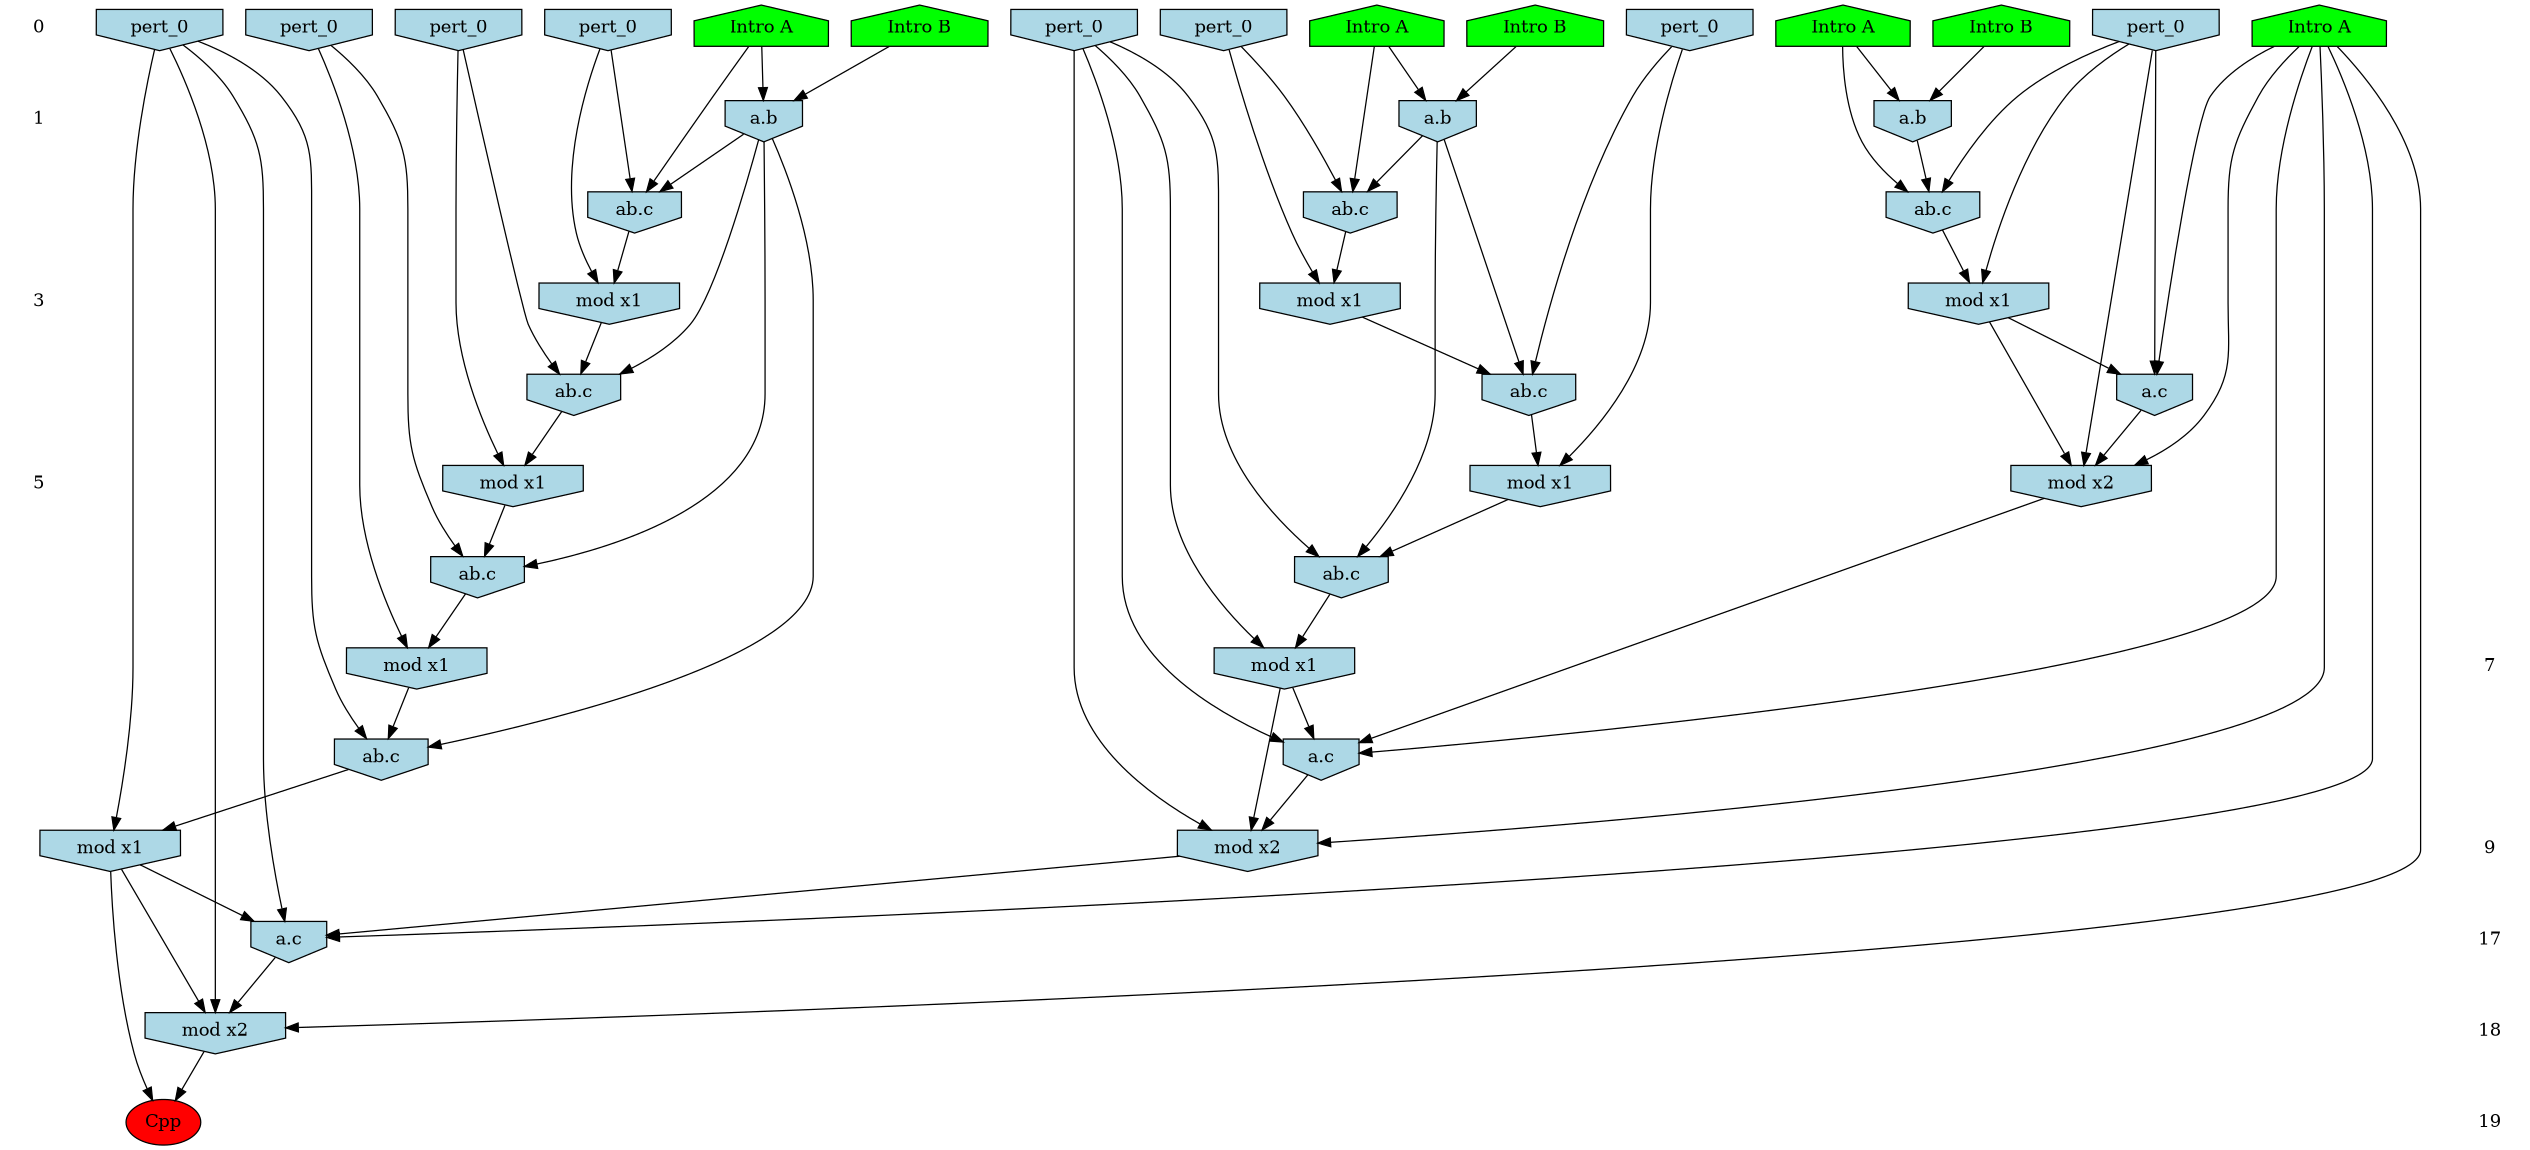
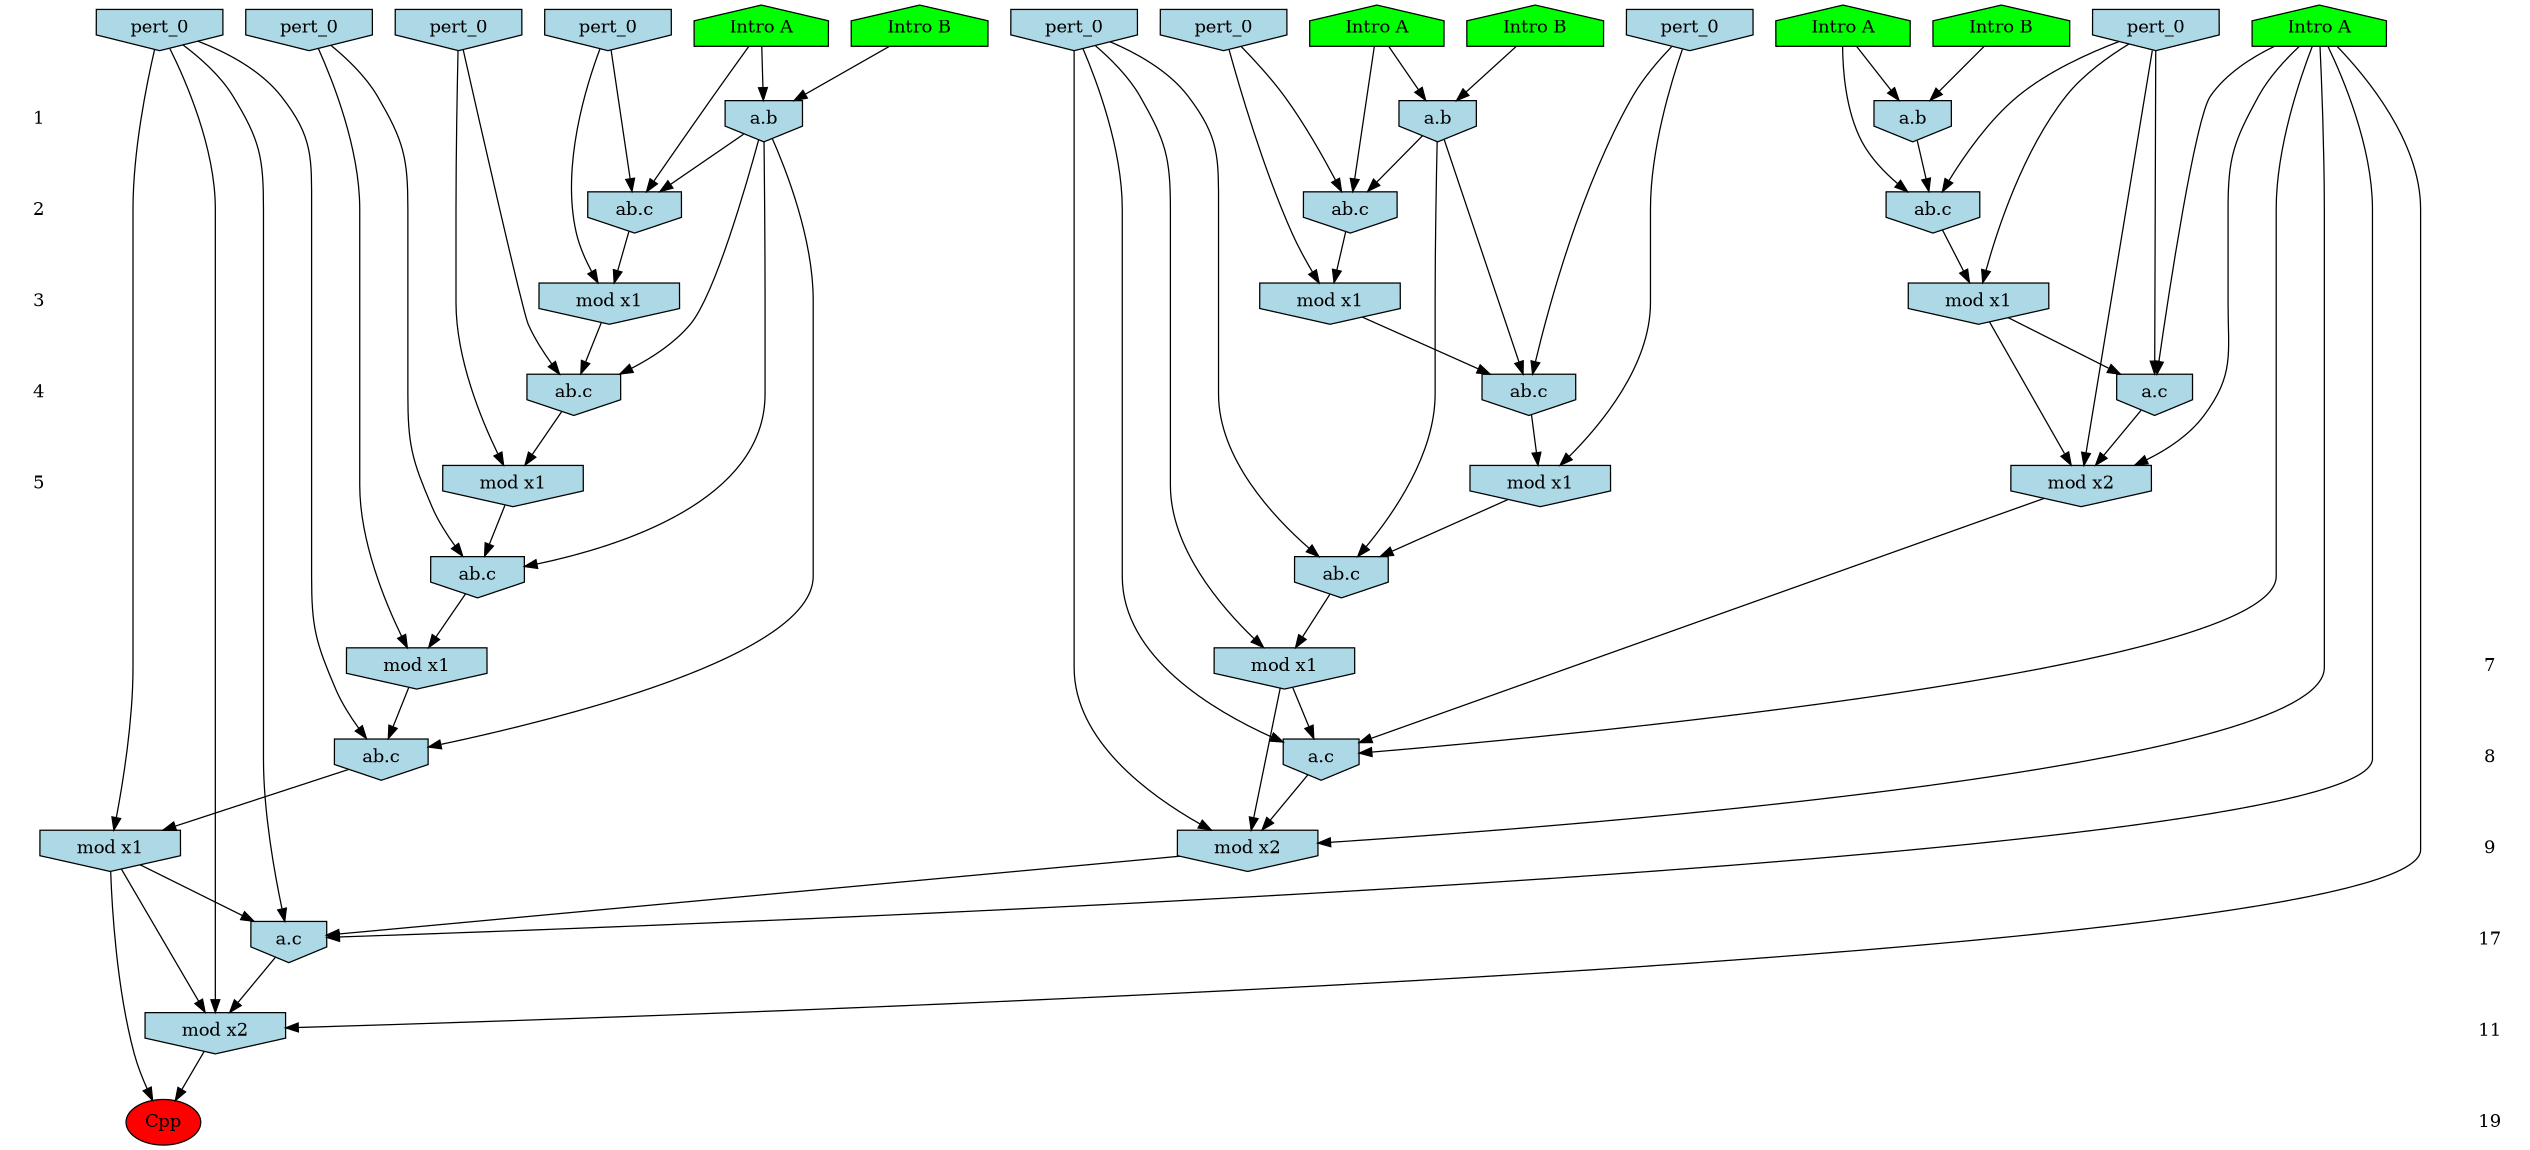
  digraph {
    fontname="DejaVu Serif"
    ranksep=.5
    node [fontname="DejaVu Serif" shape=invhouse fillcolor=lightblue style=filled]
    edge [fontname="DejaVu Serif"]
-   0 [shape=plaintext fillcolor="" style=""]
    n2 [fillcolor=green label="Intro A" shape=house]
    n3 [fillcolor=green label="Intro A" shape=house]
    n4 [fillcolor=green label="Intro A" shape=house]
    n5 [fillcolor=green label="Intro A" shape=house]
    n6 [fillcolor=green label="Intro B" shape=house]
    n7 [fillcolor=green label="Intro B" shape=house]
    n8 [fillcolor=green label="Intro B" shape=house]
    n9 [label=pert_0]
    n10 [label=pert_0]
    n11 [label=pert_0]
    n12 [label=pert_0]
    n13 [label=pert_0]
    n14 [label=pert_0]
    n15 [label=pert_0]
    n16 [label=pert_0]
    1 [shape=plaintext fillcolor="" style=""]
    n18 [label="a.b"]
    n19 [label="a.b"]
    n20 [label="a.b"]
+   2 [shape=plaintext fillcolor="" style=""]
    n22 [label="ab.c"]
    n23 [label="ab.c"]
    n24 [label="ab.c"]
    3 [shape=plaintext fillcolor="" style=""]
    n26 [label="mod x1"]
    n27 [label="mod x1"]
    n28 [label="mod x1"]
+   4 [shape=plaintext fillcolor="" style=""]
    n30 [label="ab.c"]
    n31 [label="ab.c"]
    n32 [label="a.c"]
    5 [shape=plaintext fillcolor="" style=""]
    n34 [label="mod x1"]
    n35 [label="mod x1"]
    n36 [label="mod x2"]
    n37 [label="ab.c"]
    n38 [label="ab.c"]
    7 [shape=plaintext fillcolor="" style=""]
    n40 [label="mod x1"]
    n41 [label="mod x1"]
+   8 [shape=plaintext fillcolor="" style=""]
    n43 [label="ab.c"]
    n44 [label="a.c"]
    9 [shape=plaintext fillcolor="" style=""]
    n46 [label="mod x1"]
    n47 [label="mod x2"]
    n48 [label=17 shape=plaintext fillcolor="" style=""]
    n49 [label="a.c"]
-   11 [shape=plaintext label=18 fillcolor="" style=""]
+   11 [shape=plaintext fillcolor="" style=""]
    n51 [label="mod x2"]
    n52 [label=19 shape=plaintext fillcolor="" style=""]
    n53 [fillcolor=red label=Cpp shape=""]
    subgraph sub_1 {
      rank=same
-     0
      n2
      n3
      n4
      n5
      n6
      n7
      n8
      n9
      n10
      n11
      n12
      n13
      n14
      n15
      n16
    }
    subgraph sub_2 {
      rank=same
      1
      n18
      n19
      n20
    }
    subgraph sub_3 {
      rank=same
+     2
      n22
      n23
      n24
    }
    subgraph sub_4 {
      rank=same
      3
      n26
      n27
      n28
    }
    subgraph sub_5 {
      rank=same
+     4
      n30
      n31
      n32
    }
    subgraph sub_6 {
      rank=same
      5
      n34
      n35
      n36
    }
    subgraph sub_7 {
      rank=same
      n37
      n38
    }
    subgraph sub_8 {
      rank=same
      7
      n40
      n41
    }
    subgraph sub_9 {
      rank=same
+     8
      n43
      n44
    }
    subgraph sub_10 {
      rank=same
      9
      n46
      n47
    }
    subgraph sub_11 {
      rank=same
      n48
      n49
    }
    subgraph sub_12 {
      rank=same
      11
      n51
    }
    subgraph sub_13 {
      rank=same
      n52
      n53
    }
-   0 -> 1 [style=invis]
    n2 -> n18
    n2 -> n22
    n3 -> n19
    n3 -> n24
    n4 -> n32
    n4 -> n36
    n4 -> n44
    n4 -> n47
    n4 -> n49
    n4 -> n51
    n5 -> n20
    n5 -> n23
    n6 -> n18
    n7 -> n20
    n8 -> n19
    n9 -> n24
    n9 -> n27
    n10 -> n38
    n10 -> n41
    n10 -> n44
    n10 -> n47
    n11 -> n23
    n11 -> n26
    n12 -> n37
    n12 -> n40
    n13 -> n43
    n13 -> n46
    n13 -> n49
    n13 -> n51
    n14 -> n30
    n14 -> n34
    n15 -> n31
    n15 -> n35
    n16 -> n22
    n16 -> n28
    n16 -> n32
    n16 -> n36
+   1 -> 2 [style=invis]
    n18 -> n22
    n19 -> n24
    n19 -> n31
    n19 -> n38
    n20 -> n23
    n20 -> n30
    n20 -> n37
    n20 -> n43
+   2 -> 3 [style=invis]
    n22 -> n28
    n23 -> n26
    n24 -> n27
+   3 -> 4 [style=invis]
    n26 -> n30
    n27 -> n31
    n28 -> n32
    n28 -> n36
+   4 -> 5 [style=invis]
    n30 -> n34
    n31 -> n35
    n32 -> n36
    n34 -> n37
    n35 -> n38
    n36 -> n44
    n37 -> n40
    n38 -> n41
+   7 -> 8 [style=invis]
    n40 -> n43
    n41 -> n44
    n41 -> n47
+   8 -> 9 [style=invis]
    n43 -> n46
    n44 -> n47
    9 -> n48 [style=invis]
    n46 -> n49
    n46 -> n51
    n46 -> n53
    n47 -> n49
    n48 -> 11 [style=invis]
    n49 -> n51
    11 -> n52 [style=invis]
    n51 -> n53
  }
